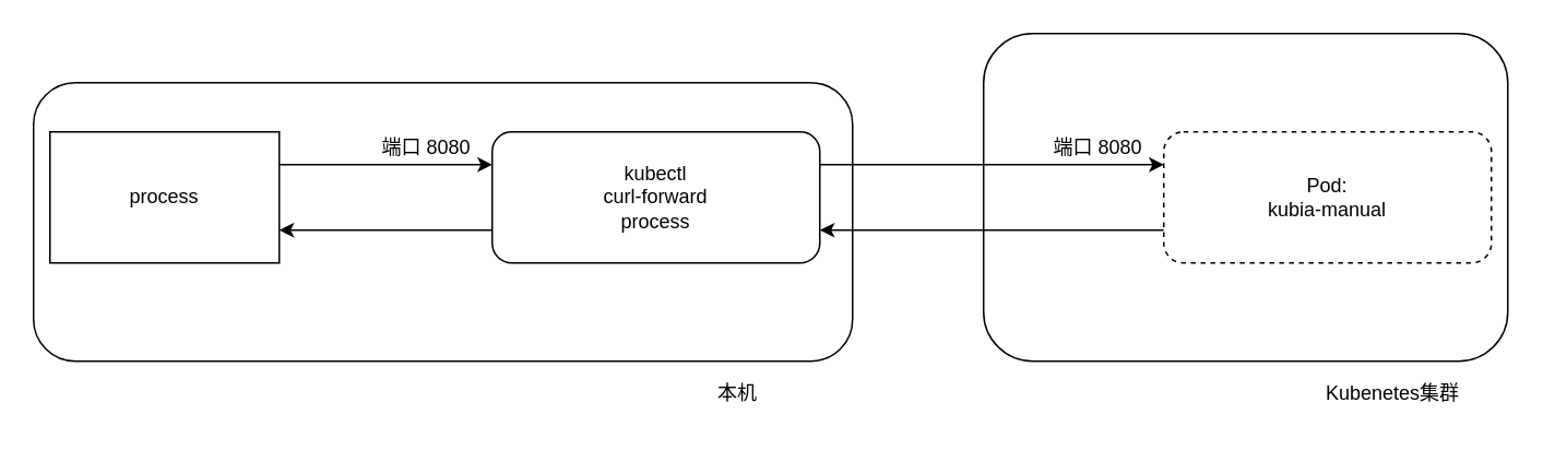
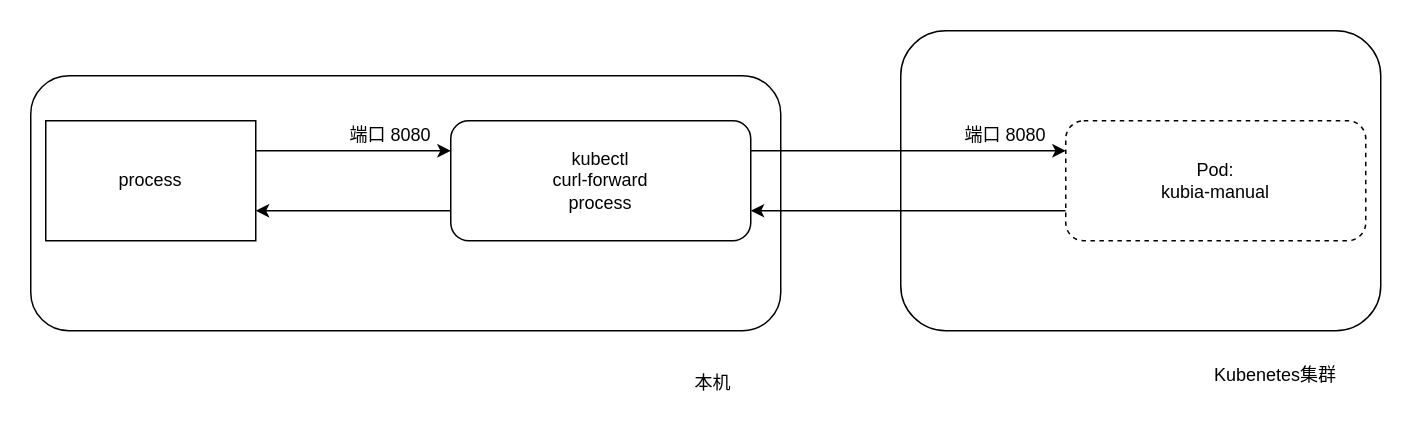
  <mxCell id="0" />
  <mxCell id="1" parent="0" />
  <mxCell id="2" value="" style="rounded=1;whiteSpace=wrap;html=1;" vertex="1" parent="1"><mxGeometry x="20" y="50" width="500" height="170" as="geometry" /></mxCell>
  <mxCell id="3" value="process" style="rounded=0;whiteSpace=wrap;html=1;" vertex="1" parent="1"><mxGeometry x="30" y="80" width="140" height="80" as="geometry" /></mxCell>
  <mxCell id="4" value="kubectl&lt;br&gt;curl-forward&lt;br&gt;process" style="rounded=1;whiteSpace=wrap;html=1;" vertex="1" parent="1"><mxGeometry x="300" y="80" width="200" height="80" as="geometry" /></mxCell>
  <mxCell id="5" value="" style="rounded=1;whiteSpace=wrap;html=1;" vertex="1" parent="1"><mxGeometry x="600" y="20" width="320" height="200" as="geometry" /></mxCell>
  <mxCell id="6" style="edgeStyle=orthogonalEdgeStyle;rounded=0;orthogonalLoop=1;jettySize=auto;html=1;entryX=1;entryY=0.75;entryDx=0;entryDy=0;exitX=0;exitY=0.75;exitDx=0;exitDy=0;" edge="1" parent="1" source="7" target="4"><mxGeometry relative="1" as="geometry" /></mxCell>
  <mxCell id="7" value="Pod:&lt;br&gt;kubia-manual" style="rounded=1;whiteSpace=wrap;html=1;dashed=1;" vertex="1" parent="1"><mxGeometry x="710" y="80" width="200" height="80" as="geometry" /></mxCell>
  <mxCell id="8" style="edgeStyle=orthogonalEdgeStyle;rounded=0;orthogonalLoop=1;jettySize=auto;html=1;entryX=0;entryY=0.25;entryDx=0;entryDy=0;exitX=1;exitY=0.25;exitDx=0;exitDy=0;" edge="1" parent="1" source="4" target="7"><mxGeometry relative="1" as="geometry" /></mxCell>
  <mxCell id="9" value="端口 8080" style="text;html=1;strokeColor=none;fillColor=none;align=center;verticalAlign=middle;whiteSpace=wrap;rounded=0;" vertex="1" parent="1"><mxGeometry x="640" y="80" width="60" height="20" as="geometry" /></mxCell>
  <mxCell id="10" value="端口 8080" style="text;html=1;strokeColor=none;fillColor=none;align=center;verticalAlign=middle;whiteSpace=wrap;rounded=0;" vertex="1" parent="1"><mxGeometry x="230" y="80" width="60" height="20" as="geometry" /></mxCell>
  <mxCell id="11" value="" style="endArrow=classic;html=1;entryX=0;entryY=0.25;entryDx=0;entryDy=0;exitX=1;exitY=0.25;exitDx=0;exitDy=0;" edge="1" parent="1" source="3" target="4"><mxGeometry width="50" height="50" relative="1" as="geometry"><mxPoint x="220" y="160" as="sourcePoint" /><mxPoint x="270" y="110" as="targetPoint" /></mxGeometry></mxCell>
  <mxCell id="12" value="" style="endArrow=classic;html=1;exitX=0;exitY=0.75;exitDx=0;exitDy=0;entryX=1;entryY=0.75;entryDx=0;entryDy=0;" edge="1" parent="1" source="4" target="3"><mxGeometry width="50" height="50" relative="1" as="geometry"><mxPoint x="190" y="220" as="sourcePoint" /><mxPoint x="240" y="170" as="targetPoint" /></mxGeometry></mxCell>
- <mxCell id="13" value="本机" style="text;html=1;strokeColor=none;fillColor=none;align=center;verticalAlign=middle;whiteSpace=wrap;rounded=0;" vertex="1" parent="1"><mxGeometry x="400" y="220" width="100" height="40" as="geometry" /></mxCell>
- <mxCell id="14" value="Kubenetes集群" style="text;html=1;strokeColor=none;fillColor=none;align=center;verticalAlign=middle;whiteSpace=wrap;rounded=0;" vertex="1" parent="1"><mxGeometry x="800" y="220" width="100" height="40" as="geometry" /></mxCell>
+ <mxCell id="13" value="本机" style="text;html=1;strokeColor=none;fillColor=none;align=center;verticalAlign=middle;whiteSpace=wrap;rounded=0;" vertex="1" parent="1"><mxGeometry x="425" y="235" width="100" height="40" as="geometry" /></mxCell>
+ <mxCell id="14" value="Kubenetes集群" style="text;html=1;strokeColor=none;fillColor=none;align=center;verticalAlign=middle;whiteSpace=wrap;rounded=0;" vertex="1" parent="1"><mxGeometry x="800" y="230" width="100" height="40" as="geometry" /></mxCell>
